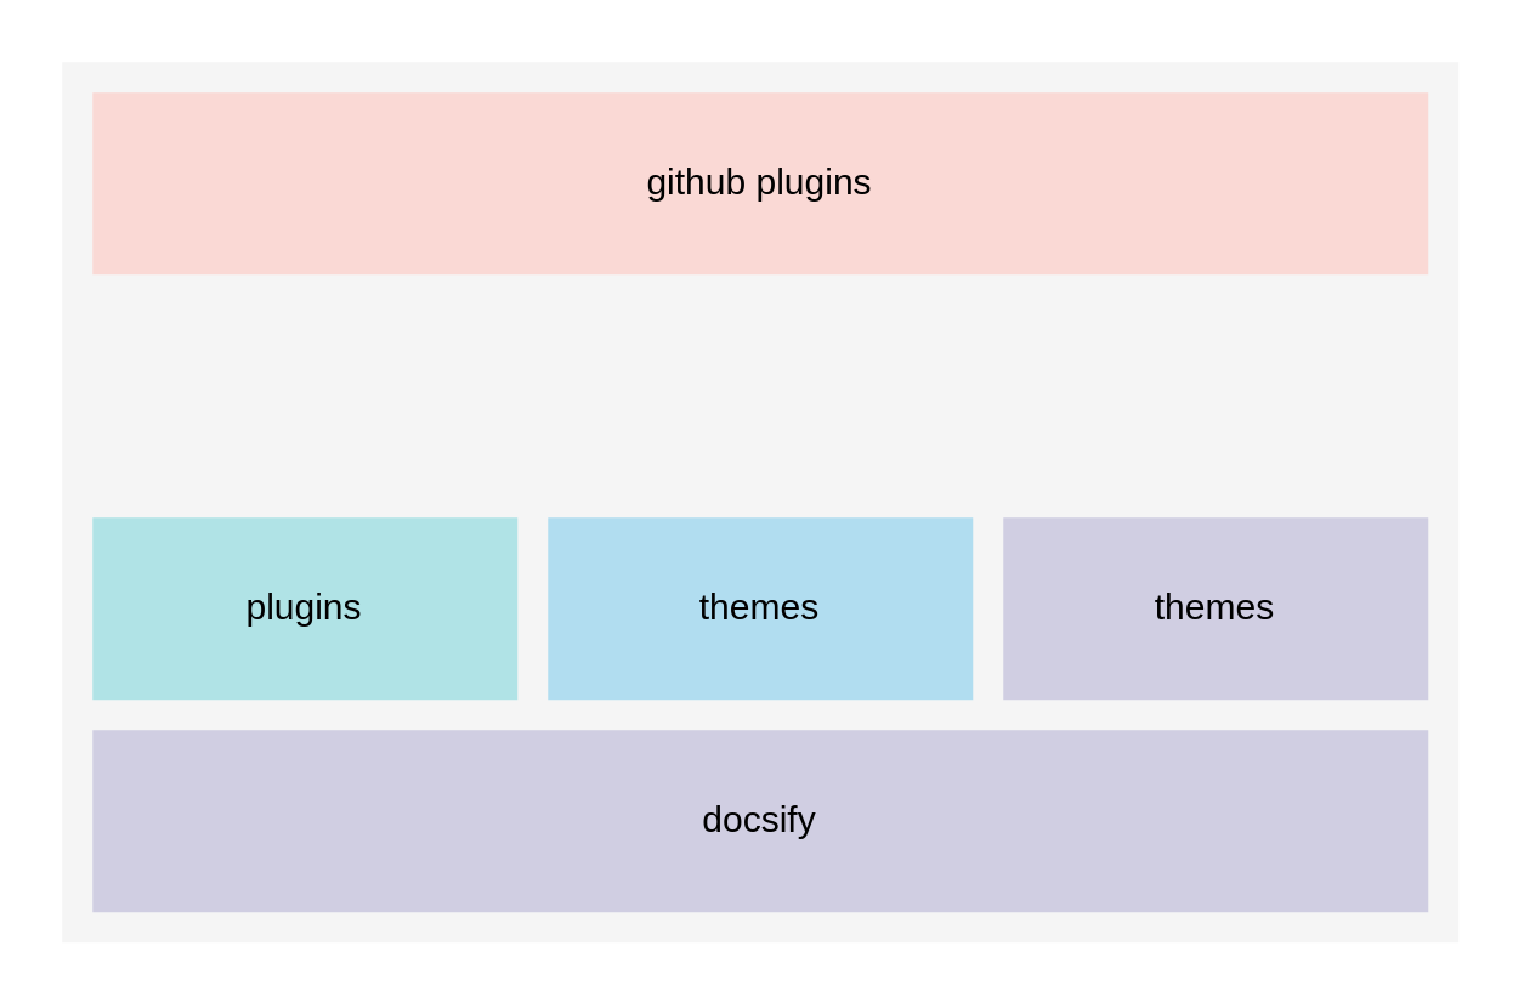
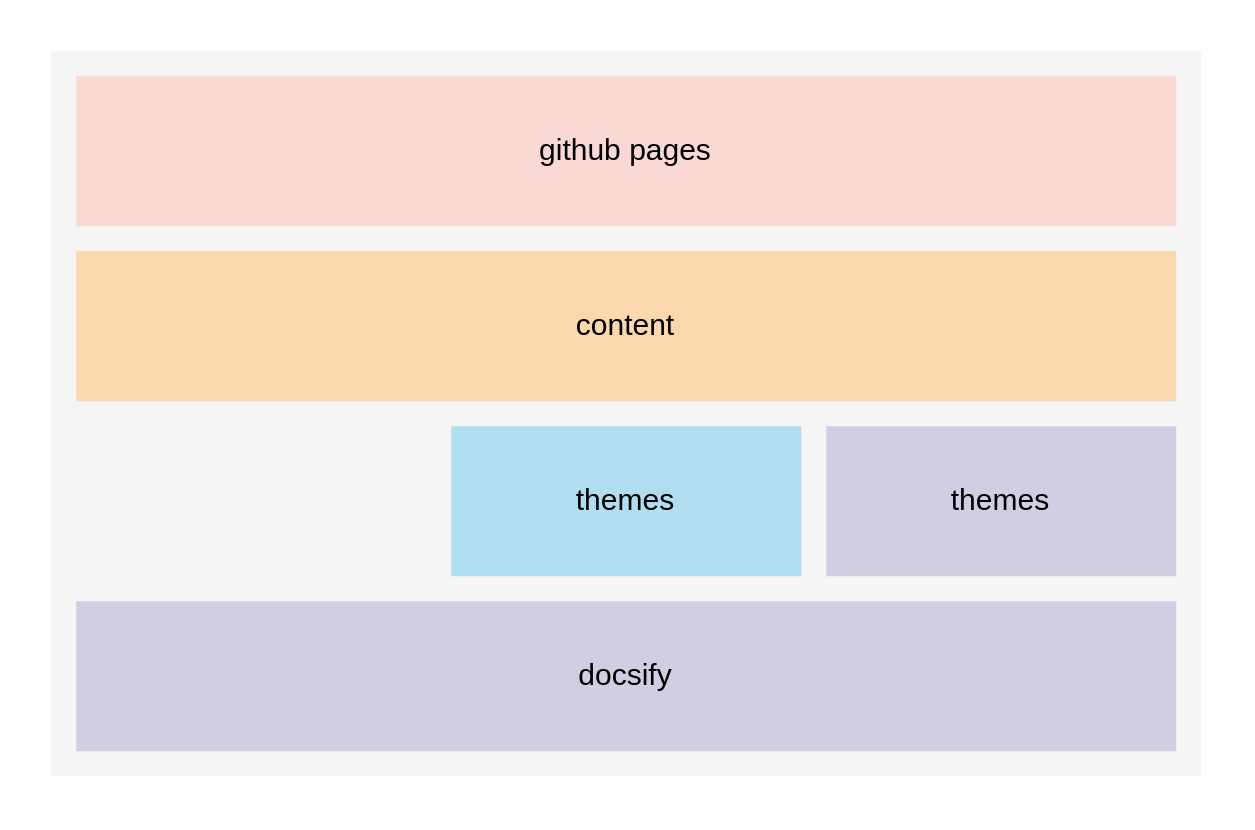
  <mxCell id="0" />
  <mxCell id="1" parent="0" />
  <mxCell id="2" value="" style="rounded=0;whiteSpace=wrap;html=1;fillColor=#f5f5f5;strokeColor=none;fontColor=#333333;" vertex="1" parent="1"><mxGeometry x="20" y="20" width="460" height="290" as="geometry" /></mxCell>
  <mxCell id="3" value="docsify" style="rounded=0;whiteSpace=wrap;html=1;fillColor=#d0cee2;strokeColor=none;" vertex="1" parent="1"><mxGeometry x="30" y="240" width="440" height="60" as="geometry" /></mxCell>
- <mxCell id="4" value="plugins" style="rounded=0;whiteSpace=wrap;html=1;fillColor=#b0e3e6;strokeColor=none;" vertex="1" parent="1"><mxGeometry x="30" y="170" width="140" height="60" as="geometry" /></mxCell>
  <mxCell id="5" value="themes" style="rounded=0;whiteSpace=wrap;html=1;fillColor=#b1ddf0;strokeColor=none;" vertex="1" parent="1"><mxGeometry x="180" y="170" width="140" height="60" as="geometry" /></mxCell>
  <mxCell id="6" value="themes" style="rounded=0;whiteSpace=wrap;html=1;fillColor=#d0cee2;strokeColor=none;" vertex="1" parent="1"><mxGeometry x="330" y="170" width="140" height="60" as="geometry" /></mxCell>
- <mxCell id="8" value="github plugins" style="rounded=0;whiteSpace=wrap;html=1;fillColor=#fad9d5;strokeColor=none;" vertex="1" parent="1"><mxGeometry x="30" y="30" width="440" height="60" as="geometry" /></mxCell>
+ <mxCell id="7" value="content" style="rounded=0;whiteSpace=wrap;html=1;fillColor=#fad7ac;strokeColor=none;" vertex="1" parent="1"><mxGeometry x="30" y="100" width="440" height="60" as="geometry" /></mxCell>
+ <mxCell id="8" value="github pages" style="rounded=0;whiteSpace=wrap;html=1;fillColor=#fad9d5;strokeColor=none;" vertex="1" parent="1"><mxGeometry x="30" y="30" width="440" height="60" as="geometry" /></mxCell>
